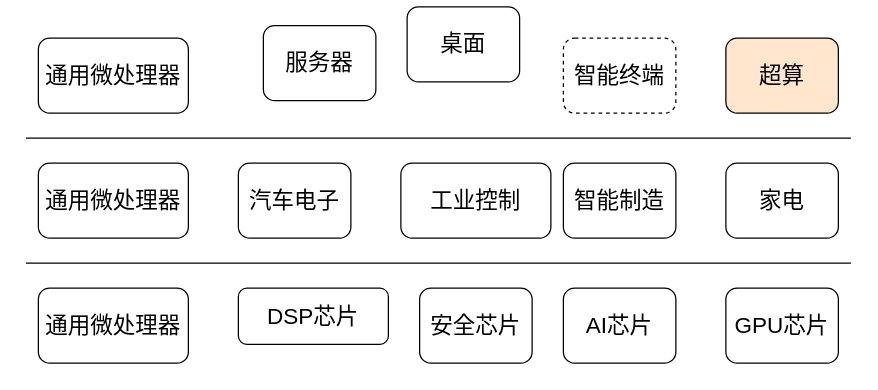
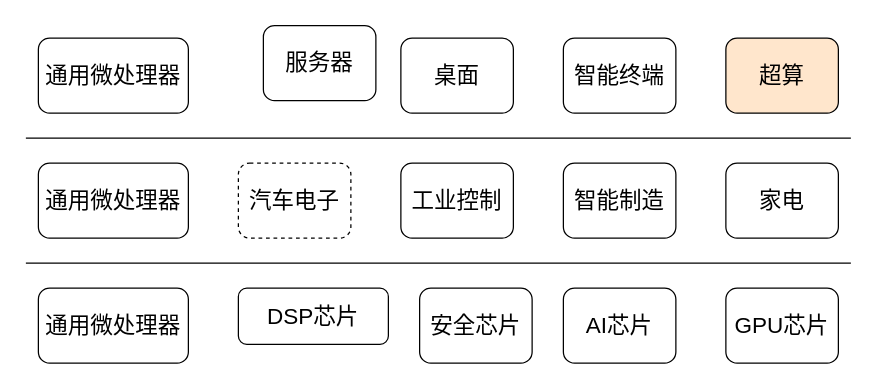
  <mxCell id="0" />
  <mxCell id="1" parent="0" />
  <mxCell id="2" value="通用微处理器" style="rounded=1;whiteSpace=wrap;html=1;fontSize=18;" vertex="1" parent="1"><mxGeometry x="30" y="30" width="120" height="60" as="geometry" /></mxCell>
  <mxCell id="3" value="通用微处理器" style="rounded=1;whiteSpace=wrap;html=1;fontSize=18;" vertex="1" parent="1"><mxGeometry x="30" y="130" width="120" height="60" as="geometry" /></mxCell>
  <mxCell id="4" value="通用微处理器" style="rounded=1;whiteSpace=wrap;html=1;fontSize=18;" vertex="1" parent="1"><mxGeometry x="30" y="230" width="120" height="60" as="geometry" /></mxCell>
  <mxCell id="5" value="服务器" style="rounded=1;whiteSpace=wrap;html=1;fontSize=18;" vertex="1" parent="1"><mxGeometry x="210" y="20" width="90" height="60" as="geometry" /></mxCell>
- <mxCell id="6" value="桌面" style="rounded=1;whiteSpace=wrap;html=1;fontSize=18;" vertex="1" parent="1"><mxGeometry x="325" y="5" width="90" height="60" as="geometry" /></mxCell>
- <mxCell id="7" value="智能终端" style="rounded=1;whiteSpace=wrap;html=1;fontSize=18;dashed=1;" vertex="1" parent="1"><mxGeometry x="450" y="30" width="90" height="60" as="geometry" /></mxCell>
+ <mxCell id="6" value="桌面" style="rounded=1;whiteSpace=wrap;html=1;fontSize=18;" vertex="1" parent="1"><mxGeometry x="320" y="30" width="90" height="60" as="geometry" /></mxCell>
+ <mxCell id="7" value="智能终端" style="rounded=1;whiteSpace=wrap;html=1;fontSize=18;" vertex="1" parent="1"><mxGeometry x="450" y="30" width="90" height="60" as="geometry" /></mxCell>
  <mxCell id="8" value="超算" style="rounded=1;whiteSpace=wrap;html=1;fontSize=18;fillColor=#ffe6cc;" vertex="1" parent="1"><mxGeometry x="580" y="30" width="90" height="60" as="geometry" /></mxCell>
- <mxCell id="9" value="汽车电子" style="rounded=1;whiteSpace=wrap;html=1;fontSize=18;" vertex="1" parent="1"><mxGeometry x="190" y="130" width="90" height="60" as="geometry" /></mxCell>
- <mxCell id="10" value="工业控制" style="rounded=1;whiteSpace=wrap;html=1;fontSize=18;" vertex="1" parent="1"><mxGeometry x="320" y="130" width="120" height="60" as="geometry" /></mxCell>
+ <mxCell id="9" value="汽车电子" style="rounded=1;whiteSpace=wrap;html=1;fontSize=18;dashed=1;" vertex="1" parent="1"><mxGeometry x="190" y="130" width="90" height="60" as="geometry" /></mxCell>
+ <mxCell id="10" value="工业控制" style="rounded=1;whiteSpace=wrap;html=1;fontSize=18;" vertex="1" parent="1"><mxGeometry x="320" y="130" width="90" height="60" as="geometry" /></mxCell>
  <mxCell id="11" value="智能制造" style="rounded=1;whiteSpace=wrap;html=1;fontSize=18;" vertex="1" parent="1"><mxGeometry x="450" y="130" width="90" height="60" as="geometry" /></mxCell>
  <mxCell id="12" value="家电" style="rounded=1;whiteSpace=wrap;html=1;fontSize=18;" vertex="1" parent="1"><mxGeometry x="580" y="130" width="90" height="60" as="geometry" /></mxCell>
  <mxCell id="13" value="DSP芯片" style="rounded=1;whiteSpace=wrap;html=1;fontSize=18;" vertex="1" parent="1"><mxGeometry x="190" y="230" width="120" height="45" as="geometry" /></mxCell>
  <mxCell id="14" value="安全芯片" style="rounded=1;whiteSpace=wrap;html=1;fontSize=18;" vertex="1" parent="1"><mxGeometry x="335" y="230" width="90" height="60" as="geometry" /></mxCell>
  <mxCell id="15" value="AI芯片" style="rounded=1;whiteSpace=wrap;html=1;fontSize=18;" vertex="1" parent="1"><mxGeometry x="450" y="230" width="90" height="60" as="geometry" /></mxCell>
  <mxCell id="16" value="GPU芯片" style="rounded=1;whiteSpace=wrap;html=1;fontSize=18;" vertex="1" parent="1"><mxGeometry x="580" y="230" width="90" height="60" as="geometry" /></mxCell>
  <mxCell id="17" value="" style="endArrow=none;html=1;fontSize=18;" edge="1" parent="1"><mxGeometry width="50" height="50" relative="1" as="geometry"><mxPoint x="20" y="110" as="sourcePoint" /><mxPoint x="680" y="110" as="targetPoint" /></mxGeometry></mxCell>
  <mxCell id="18" value="" style="endArrow=none;html=1;fontSize=18;" edge="1" parent="1"><mxGeometry width="50" height="50" relative="1" as="geometry"><mxPoint x="20" y="210" as="sourcePoint" /><mxPoint x="680" y="210" as="targetPoint" /></mxGeometry></mxCell>
